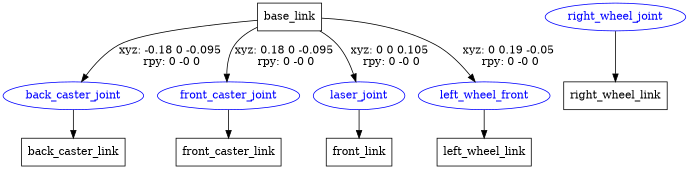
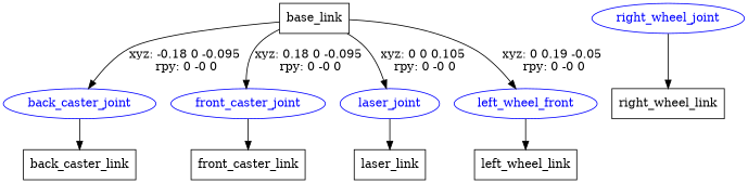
  digraph {
    node [shape=box]
    n1 [label=base_link]
    back_caster_joint [color=blue fontcolor=blue shape=ellipse]
    front_caster_joint [color=blue fontcolor=blue shape=ellipse]
    laser_joint [color=blue fontcolor=blue shape=ellipse]
    n5 [color=blue fontcolor=blue label=left_wheel_front shape=ellipse]
    n6 [label=back_caster_link]
    n7 [label=front_caster_link]
-   n8 [label=front_link]
+   n8 [label=laser_link]
    n9 [label=left_wheel_link]
    right_wheel_joint [color=blue fontcolor=blue shape=ellipse]
    n11 [label=right_wheel_link]
    n1 -> back_caster_joint [label="xyz: -0.18 0 -0.095 \nrpy: 0 -0 0"]
    n1 -> front_caster_joint [label="xyz: 0.18 0 -0.095 \nrpy: 0 -0 0"]
    n1 -> laser_joint [label="xyz: 0 0 0.105 \nrpy: 0 -0 0"]
    n1 -> n5 [label="xyz: 0 0.19 -0.05 \nrpy: 0 -0 0"]
    back_caster_joint -> n6
    front_caster_joint -> n7
    laser_joint -> n8
    n5 -> n9
    right_wheel_joint -> n11
  }
